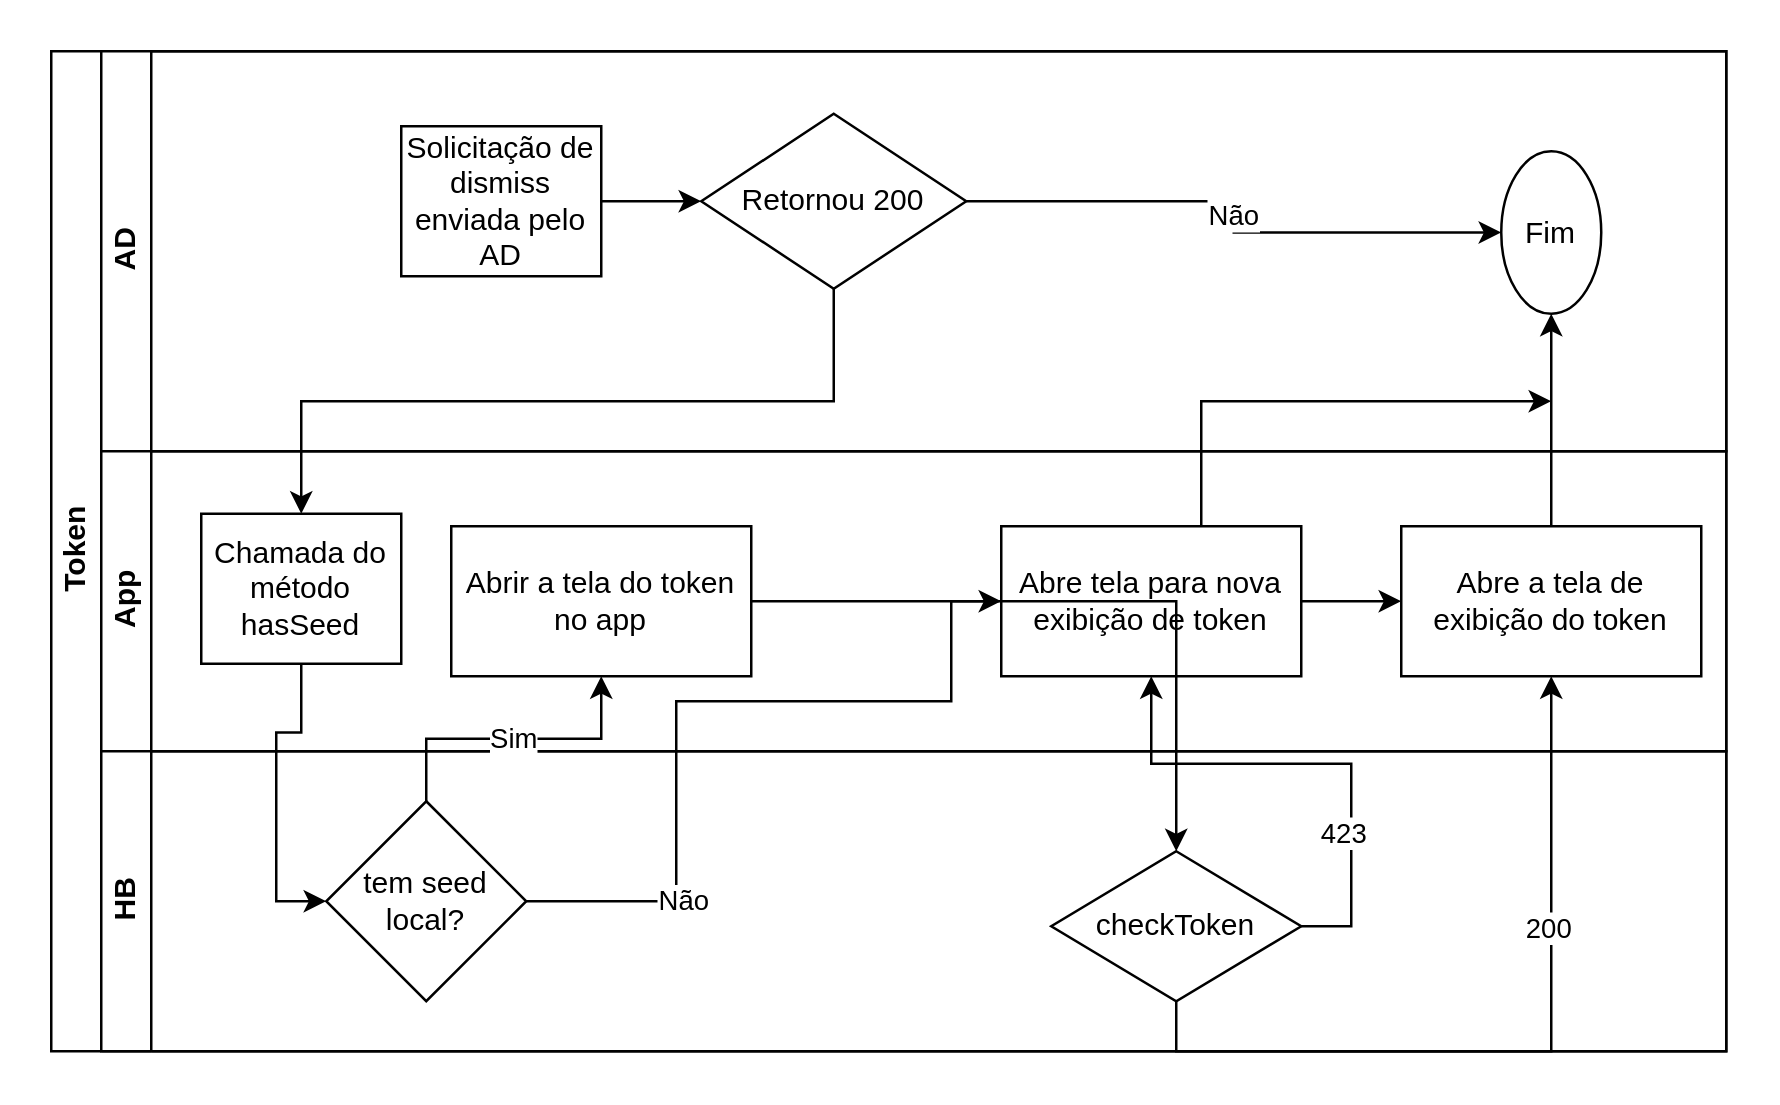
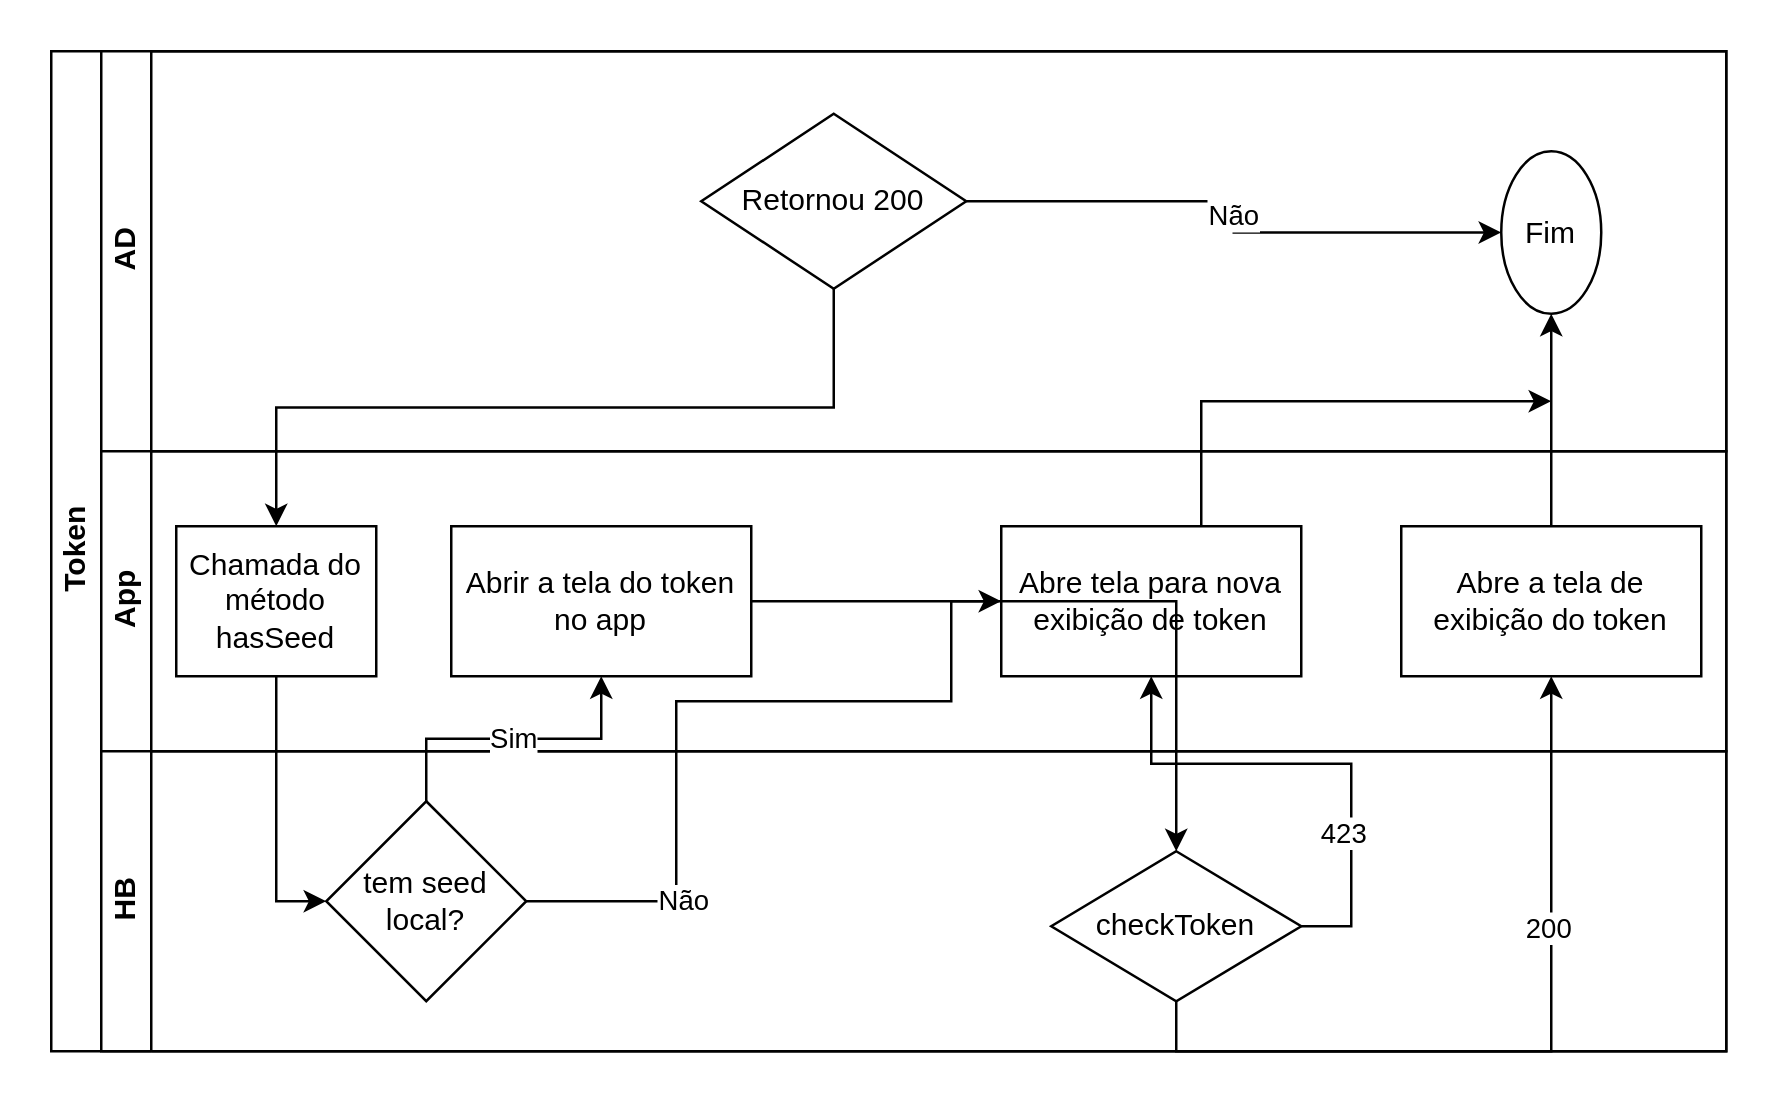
  <mxCell id="0" />
  <mxCell id="1" parent="0" />
  <mxCell id="2" value="Token&lt;br&gt;" style="swimlane;html=1;childLayout=stackLayout;resizeParent=1;resizeParentMax=0;horizontal=0;startSize=20;horizontalStack=0;" parent="1" vertex="1"><mxGeometry x="20" y="20" width="670" height="400" as="geometry" /></mxCell>
  <mxCell id="3" value="AD" style="swimlane;html=1;startSize=20;horizontal=0;" parent="2" vertex="1"><mxGeometry x="20" width="650" height="160" as="geometry" /></mxCell>
- <mxCell id="4" style="edgeStyle=orthogonalEdgeStyle;rounded=0;orthogonalLoop=1;jettySize=auto;html=1;exitX=1;exitY=0.5;exitDx=0;exitDy=0;" edge="1" parent="3" source="5" target="7"><mxGeometry relative="1" as="geometry" /></mxCell>
- <mxCell id="5" value="Solicitação de dismiss enviada pelo AD" style="rounded=0;whiteSpace=wrap;html=1;fontFamily=Helvetica;fontSize=12;fontColor=#000000;align=center;" parent="3" vertex="1"><mxGeometry x="120" y="30" width="80" height="60" as="geometry" /></mxCell>
  <mxCell id="6" value="Não" style="edgeStyle=orthogonalEdgeStyle;rounded=0;orthogonalLoop=1;jettySize=auto;html=1;exitX=1;exitY=0.5;exitDx=0;exitDy=0;entryX=0;entryY=0.5;entryDx=0;entryDy=0;" edge="1" parent="3" source="7" target="8"><mxGeometry relative="1" as="geometry" /></mxCell>
  <mxCell id="7" value="Retornou 200" style="rhombus;whiteSpace=wrap;html=1;" vertex="1" parent="3"><mxGeometry x="240" y="25" width="106" height="70" as="geometry" /></mxCell>
  <mxCell id="8" value="Fim" style="ellipse;whiteSpace=wrap;html=1;" parent="3" vertex="1"><mxGeometry x="560" y="40" width="40" height="65" as="geometry" /></mxCell>
  <mxCell id="9" value="App" style="swimlane;html=1;startSize=20;horizontal=0;" vertex="1" parent="2"><mxGeometry x="20" y="160" width="650" height="120" as="geometry" /></mxCell>
- <mxCell id="10" value="Chamada do método hasSeed" style="rounded=0;whiteSpace=wrap;html=1;fontFamily=Helvetica;fontSize=12;fontColor=#000000;align=center;" vertex="1" parent="9"><mxGeometry x="40" y="25" width="80" height="60" as="geometry" /></mxCell>
+ <mxCell id="10" value="Chamada do método hasSeed" style="rounded=0;whiteSpace=wrap;html=1;fontFamily=Helvetica;fontSize=12;fontColor=#000000;align=center;" vertex="1" parent="9"><mxGeometry x="30" y="30" width="80" height="60" as="geometry" /></mxCell>
  <mxCell id="11" value="Abrir a tela do token no app" style="rounded=0;whiteSpace=wrap;html=1;" vertex="1" parent="9"><mxGeometry x="140" y="30" width="120" height="60" as="geometry" /></mxCell>
  <mxCell id="12" style="edgeStyle=orthogonalEdgeStyle;rounded=0;orthogonalLoop=1;jettySize=auto;html=1;" edge="1" parent="9" source="14"><mxGeometry relative="1" as="geometry"><mxPoint x="580" y="-20" as="targetPoint" /><Array as="points"><mxPoint x="440" y="-20" /></Array></mxGeometry></mxCell>
- <mxCell id="13" style="edgeStyle=orthogonalEdgeStyle;rounded=0;orthogonalLoop=1;jettySize=auto;html=1;exitX=1;exitY=0.5;exitDx=0;exitDy=0;entryX=0;entryY=0.5;entryDx=0;entryDy=0;" edge="1" parent="9" source="14" target="15"><mxGeometry relative="1" as="geometry" /></mxCell>
  <mxCell id="14" value="Abre tela para nova exibição de token" style="rounded=0;whiteSpace=wrap;html=1;" vertex="1" parent="9"><mxGeometry x="360" y="30" width="120" height="60" as="geometry" /></mxCell>
  <mxCell id="15" value="Abre a tela de exibição do token" style="rounded=0;whiteSpace=wrap;html=1;" vertex="1" parent="9"><mxGeometry x="520" y="30" width="120" height="60" as="geometry" /></mxCell>
  <mxCell id="16" value="HB" style="swimlane;html=1;startSize=20;horizontal=0;" parent="2" vertex="1"><mxGeometry x="20" y="280" width="650" height="120" as="geometry" /></mxCell>
  <mxCell id="17" value="tem seed local?" style="rhombus;whiteSpace=wrap;html=1;" vertex="1" parent="16"><mxGeometry x="90" y="20" width="80" height="80" as="geometry" /></mxCell>
  <mxCell id="18" value="checkToken" style="rhombus;whiteSpace=wrap;html=1;" vertex="1" parent="16"><mxGeometry x="380" y="40" width="100" height="60" as="geometry" /></mxCell>
  <mxCell id="19" style="edgeStyle=orthogonalEdgeStyle;rounded=0;orthogonalLoop=1;jettySize=auto;html=1;exitX=0.5;exitY=1;exitDx=0;exitDy=0;entryX=0.5;entryY=0;entryDx=0;entryDy=0;" edge="1" parent="2" source="7" target="10"><mxGeometry relative="1" as="geometry" /></mxCell>
  <mxCell id="20" style="edgeStyle=orthogonalEdgeStyle;rounded=0;orthogonalLoop=1;jettySize=auto;html=1;exitX=0.5;exitY=1;exitDx=0;exitDy=0;entryX=0;entryY=0.5;entryDx=0;entryDy=0;" edge="1" parent="2" source="10" target="17"><mxGeometry relative="1" as="geometry"><mxPoint x="90" y="310" as="targetPoint" /></mxGeometry></mxCell>
  <mxCell id="21" value="Sim" style="edgeStyle=orthogonalEdgeStyle;rounded=0;orthogonalLoop=1;jettySize=auto;html=1;exitX=0.5;exitY=0;exitDx=0;exitDy=0;entryX=0.5;entryY=1;entryDx=0;entryDy=0;" edge="1" parent="2" source="17" target="11"><mxGeometry relative="1" as="geometry" /></mxCell>
  <mxCell id="22" style="edgeStyle=orthogonalEdgeStyle;rounded=0;orthogonalLoop=1;jettySize=auto;html=1;exitX=1;exitY=0.5;exitDx=0;exitDy=0;entryX=0.5;entryY=0;entryDx=0;entryDy=0;" edge="1" parent="2" source="11" target="18"><mxGeometry relative="1" as="geometry"><mxPoint x="330" y="310" as="targetPoint" /></mxGeometry></mxCell>
  <mxCell id="23" style="edgeStyle=orthogonalEdgeStyle;rounded=0;orthogonalLoop=1;jettySize=auto;html=1;entryX=0.5;entryY=1;entryDx=0;entryDy=0;exitX=1;exitY=0.5;exitDx=0;exitDy=0;" edge="1" parent="2" source="18" target="14"><mxGeometry relative="1" as="geometry" /></mxCell>
  <mxCell id="24" value="423" style="edgeLabel;html=1;align=center;verticalAlign=middle;resizable=0;points=[];" vertex="1" connectable="0" parent="23"><mxGeometry x="-0.423" y="4" relative="1" as="geometry"><mxPoint as="offset" /></mxGeometry></mxCell>
  <mxCell id="25" style="edgeStyle=orthogonalEdgeStyle;rounded=0;orthogonalLoop=1;jettySize=auto;html=1;exitX=0.5;exitY=1;exitDx=0;exitDy=0;entryX=0.5;entryY=1;entryDx=0;entryDy=0;" edge="1" parent="2" source="18" target="15"><mxGeometry relative="1" as="geometry" /></mxCell>
  <mxCell id="26" value="200" style="edgeLabel;html=1;align=center;verticalAlign=middle;resizable=0;points=[];" vertex="1" connectable="0" parent="25"><mxGeometry x="0.373" y="2" relative="1" as="geometry"><mxPoint as="offset" /></mxGeometry></mxCell>
  <mxCell id="27" style="edgeStyle=orthogonalEdgeStyle;rounded=0;orthogonalLoop=1;jettySize=auto;html=1;entryX=0.5;entryY=1;entryDx=0;entryDy=0;" edge="1" parent="2" source="15" target="8"><mxGeometry relative="1" as="geometry" /></mxCell>
  <mxCell id="28" style="edgeStyle=orthogonalEdgeStyle;rounded=0;orthogonalLoop=1;jettySize=auto;html=1;entryX=0;entryY=0.5;entryDx=0;entryDy=0;" edge="1" parent="2" source="17" target="14"><mxGeometry relative="1" as="geometry"><Array as="points"><mxPoint x="250" y="340" /><mxPoint x="250" y="260" /><mxPoint x="360" y="260" /><mxPoint x="360" y="220" /></Array></mxGeometry></mxCell>
  <mxCell id="29" value="Não" style="edgeLabel;html=1;align=center;verticalAlign=middle;resizable=0;points=[];" vertex="1" connectable="0" parent="28"><mxGeometry x="-0.606" y="-2" relative="1" as="geometry"><mxPoint as="offset" /></mxGeometry></mxCell>
